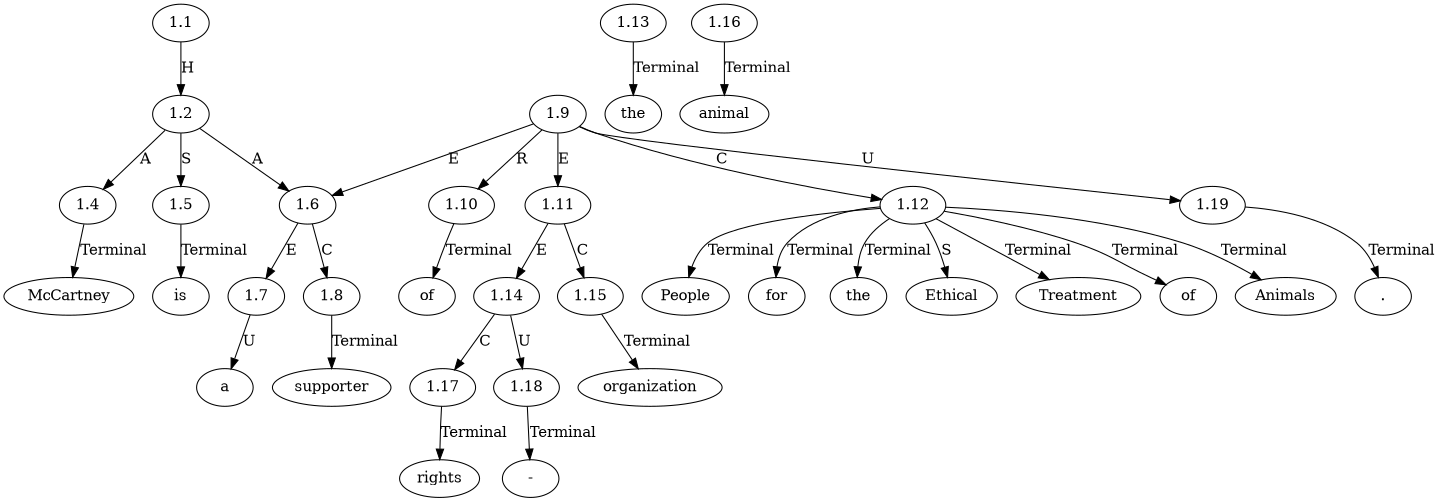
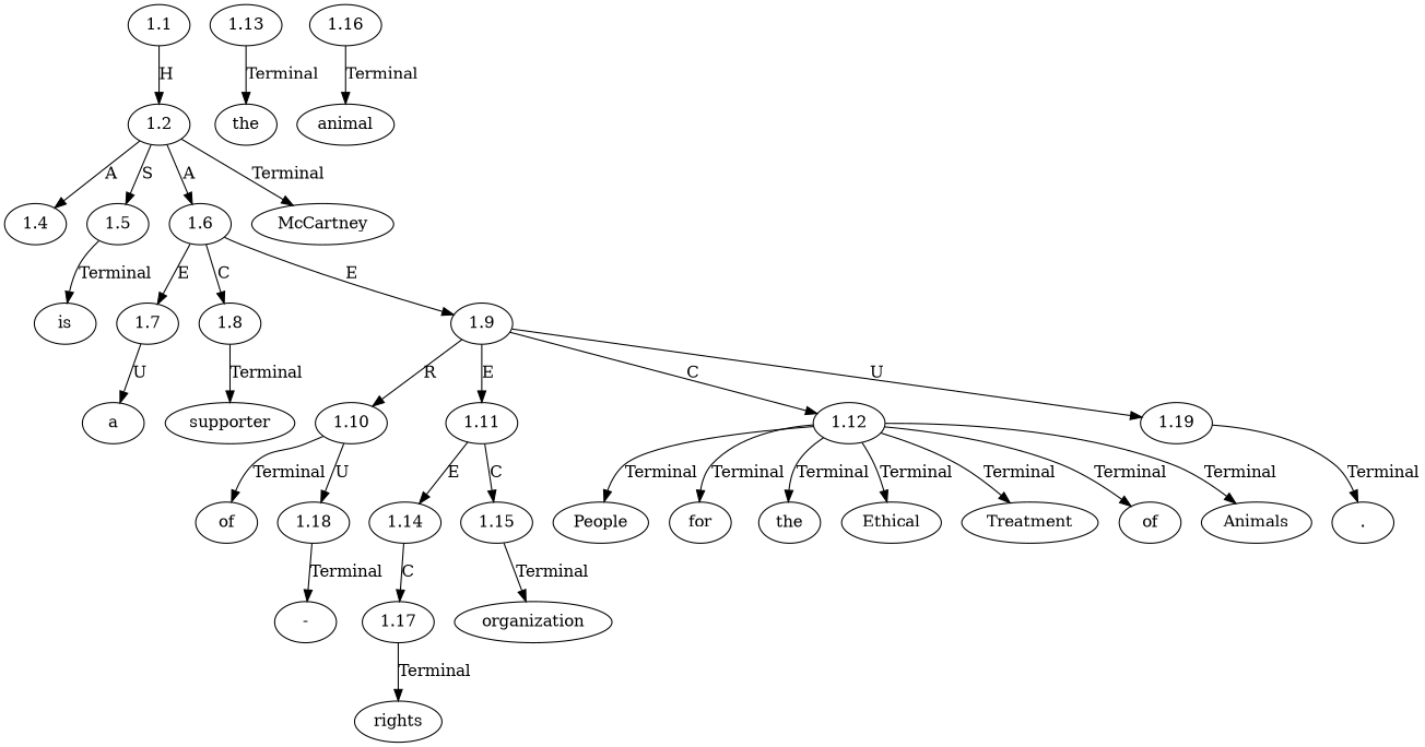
  digraph {
    node [ordering=out]
    edge [ordering=out]
    n1 [label=McCartney]
    n2 [label=organization]
    n3 [label=People]
    n4 [label=for]
    n5 [label=the]
    n6 [label=Ethical]
    n7 [label=Treatment]
    n8 [label=of]
    n9 [label=Animals]
    n10 [label="."]
    n11 [label=is]
    n12 [label=a]
    n13 [label=supporter]
    n14 [label=of]
    n15 [label=the]
    n16 [label=animal]
    n17 [label="-"]
    n18 [label=rights]
    n19 [label=1.1]
    n20 [label=1.2]
    n21 [label=1.4]
    n22 [label=1.5]
    n23 [label=1.6]
    n24 [label=1.7]
    n25 [label=1.8]
    n26 [label=1.9]
    n27 [label=1.10]
    n28 [label=1.11]
    n29 [label=1.12]
    n30 [label=1.19]
    n31 [label=1.14]
    n32 [label=1.15]
    n33 [label=1.13]
    n34 [label=1.17]
    n35 [label=1.18]
    n36 [label=1.16]
    n19 -> n20 [label=H]
    n20 -> n21 [label=A]
    n20 -> n22 [label=S]
    n20 -> n23 [label=A]
-   n21 -> n1 [label=Terminal]
+   n20 -> n1 [label=Terminal]
    n22 -> n11 [label=Terminal]
    n23 -> n24 [label=E]
    n23 -> n25 [label=C]
-   n26 -> n23 [label=E]
+   n23 -> n26 [label=E]
    n24 -> n12 [label=U]
    n25 -> n13 [label=Terminal]
    n26 -> n27 [label=R]
    n26 -> n28 [label=E]
    n26 -> n29 [label=C]
    n26 -> n30 [label=U]
    n27 -> n14 [label=Terminal]
    n28 -> n31 [label=E]
    n28 -> n32 [label=C]
    n29 -> n3 [label=Terminal]
    n29 -> n4 [label=Terminal]
    n29 -> n5 [label=Terminal]
-   n29 -> n6 [label=S]
+   n29 -> n6 [label=Terminal]
    n29 -> n7 [label=Terminal]
    n29 -> n8 [label=Terminal]
    n29 -> n9 [label=Terminal]
    n30 -> n10 [label=Terminal]
    n31 -> n34 [label=C]
-   n31 -> n35 [label=U]
+   n27 -> n35 [label=U]
    n32 -> n2 [label=Terminal]
    n33 -> n15 [label=Terminal]
    n34 -> n18 [label=Terminal]
    n35 -> n17 [label=Terminal]
    n36 -> n16 [label=Terminal]
  }
